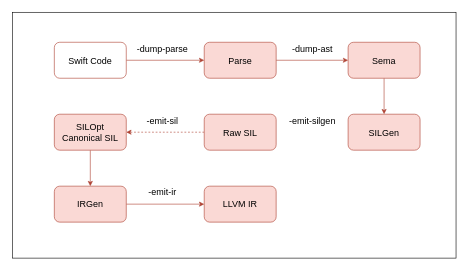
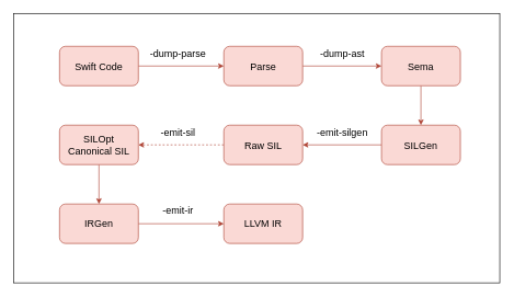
  <mxCell id="0" />
  <mxCell id="1" parent="0" />
  <mxCell id="2" value="" style="rounded=0;whiteSpace=wrap;html=1;fontSize=15;" vertex="1" parent="1"><mxGeometry x="20" y="20" width="740" height="410" as="geometry" /></mxCell>
  <mxCell id="3" value="" style="edgeStyle=orthogonalEdgeStyle;rounded=0;orthogonalLoop=1;jettySize=auto;html=1;fontSize=15;fillColor=#fad9d5;strokeColor=#ae4132;" edge="1" parent="1" source="4" target="6"><mxGeometry relative="1" as="geometry" /></mxCell>
- <mxCell id="4" value="Swift Code" style="rounded=1;whiteSpace=wrap;html=1;fontSize=15;fillColor=#ffffff;strokeColor=#ae4132;" vertex="1" parent="1"><mxGeometry x="90" y="70" width="120" height="60" as="geometry" /></mxCell>
+ <mxCell id="4" value="Swift Code" style="rounded=1;whiteSpace=wrap;html=1;fontSize=15;fillColor=#fad9d5;strokeColor=#ae4132;" vertex="1" parent="1"><mxGeometry x="90" y="70" width="120" height="60" as="geometry" /></mxCell>
  <mxCell id="5" style="edgeStyle=orthogonalEdgeStyle;rounded=0;orthogonalLoop=1;jettySize=auto;html=1;exitX=1;exitY=0.5;exitDx=0;exitDy=0;entryX=0;entryY=0.5;entryDx=0;entryDy=0;fontSize=15;fillColor=#fad9d5;strokeColor=#ae4132;" edge="1" parent="1" source="6" target="9"><mxGeometry relative="1" as="geometry" /></mxCell>
  <mxCell id="6" value="Parse" style="whiteSpace=wrap;html=1;fontSize=15;rounded=1;fillColor=#fad9d5;strokeColor=#ae4132;" vertex="1" parent="1"><mxGeometry x="340" y="70" width="120" height="60" as="geometry" /></mxCell>
  <mxCell id="7" value="-dump-parse" style="text;html=1;align=center;verticalAlign=middle;resizable=0;points=[];autosize=1;fontSize=15;" vertex="1" parent="1"><mxGeometry x="220" y="70" width="100" height="20" as="geometry" /></mxCell>
  <mxCell id="8" style="edgeStyle=orthogonalEdgeStyle;rounded=0;orthogonalLoop=1;jettySize=auto;html=1;exitX=0.5;exitY=1;exitDx=0;exitDy=0;entryX=0.5;entryY=0;entryDx=0;entryDy=0;fontSize=15;fillColor=#fad9d5;strokeColor=#ae4132;" edge="1" parent="1" source="9" target="12"><mxGeometry relative="1" as="geometry" /></mxCell>
  <mxCell id="9" value="Sema" style="whiteSpace=wrap;html=1;fontSize=15;rounded=1;fillColor=#fad9d5;strokeColor=#ae4132;" vertex="1" parent="1"><mxGeometry x="580" y="70" width="120" height="60" as="geometry" /></mxCell>
  <mxCell id="10" value="-dump-ast" style="text;html=1;align=center;verticalAlign=middle;resizable=0;points=[];autosize=1;fontSize=15;" vertex="1" parent="1"><mxGeometry x="480" y="70" width="80" height="20" as="geometry" /></mxCell>
+ <mxCell id="11" style="edgeStyle=orthogonalEdgeStyle;rounded=0;orthogonalLoop=1;jettySize=auto;html=1;exitX=0;exitY=0.5;exitDx=0;exitDy=0;entryX=1;entryY=0.5;entryDx=0;entryDy=0;fontSize=15;fillColor=#fad9d5;strokeColor=#ae4132;" edge="1" parent="1" source="12" target="14"><mxGeometry relative="1" as="geometry" /></mxCell>
  <mxCell id="12" value="SILGen" style="whiteSpace=wrap;html=1;fontSize=15;rounded=1;fillColor=#fad9d5;strokeColor=#ae4132;" vertex="1" parent="1"><mxGeometry x="580" y="190" width="120" height="60" as="geometry" /></mxCell>
  <mxCell id="13" style="edgeStyle=orthogonalEdgeStyle;rounded=0;orthogonalLoop=1;jettySize=auto;html=1;exitX=0;exitY=0.5;exitDx=0;exitDy=0;entryX=1;entryY=0.5;entryDx=0;entryDy=0;fontSize=15;fillColor=#fad9d5;strokeColor=#ae4132;dashed=1;" edge="1" parent="1" source="14" target="17"><mxGeometry relative="1" as="geometry" /></mxCell>
  <mxCell id="14" value="Raw SIL" style="whiteSpace=wrap;html=1;fontSize=15;rounded=1;fillColor=#fad9d5;strokeColor=#ae4132;" vertex="1" parent="1"><mxGeometry x="340" y="190" width="120" height="60" as="geometry" /></mxCell>
  <mxCell id="15" value="-emit-silgen" style="text;html=1;align=center;verticalAlign=middle;resizable=0;points=[];autosize=1;fontSize=15;" vertex="1" parent="1"><mxGeometry x="475" y="190" width="90" height="20" as="geometry" /></mxCell>
  <mxCell id="16" style="edgeStyle=orthogonalEdgeStyle;rounded=0;orthogonalLoop=1;jettySize=auto;html=1;exitX=0.5;exitY=1;exitDx=0;exitDy=0;entryX=0.5;entryY=0;entryDx=0;entryDy=0;fontSize=15;fillColor=#fad9d5;strokeColor=#ae4132;" edge="1" parent="1" source="17" target="20"><mxGeometry relative="1" as="geometry" /></mxCell>
  <mxCell id="17" value="SILOpt&lt;br&gt;Canonical SIL" style="whiteSpace=wrap;html=1;fontSize=15;rounded=1;fillColor=#fad9d5;strokeColor=#ae4132;" vertex="1" parent="1"><mxGeometry x="90" y="190" width="120" height="60" as="geometry" /></mxCell>
  <mxCell id="18" value="-emit-sil" style="text;html=1;align=center;verticalAlign=middle;resizable=0;points=[];autosize=1;fontSize=15;" vertex="1" parent="1"><mxGeometry x="235" y="190" width="70" height="20" as="geometry" /></mxCell>
  <mxCell id="19" style="edgeStyle=orthogonalEdgeStyle;rounded=0;orthogonalLoop=1;jettySize=auto;html=1;exitX=1;exitY=0.5;exitDx=0;exitDy=0;entryX=0;entryY=0.5;entryDx=0;entryDy=0;fontSize=15;fillColor=#fad9d5;strokeColor=#ae4132;" edge="1" parent="1" source="20" target="21"><mxGeometry relative="1" as="geometry" /></mxCell>
  <mxCell id="20" value="IRGen" style="whiteSpace=wrap;html=1;fontSize=15;rounded=1;fillColor=#fad9d5;strokeColor=#ae4132;" vertex="1" parent="1"><mxGeometry x="90" y="310" width="120" height="60" as="geometry" /></mxCell>
  <mxCell id="21" value="LLVM IR" style="whiteSpace=wrap;html=1;fontSize=15;rounded=1;fillColor=#fad9d5;strokeColor=#ae4132;" vertex="1" parent="1"><mxGeometry x="340" y="310" width="120" height="60" as="geometry" /></mxCell>
  <mxCell id="22" value="-emit-ir" style="text;html=1;align=center;verticalAlign=middle;resizable=0;points=[];autosize=1;fontSize=15;" vertex="1" parent="1"><mxGeometry x="240" y="310" width="60" height="20" as="geometry" /></mxCell>
